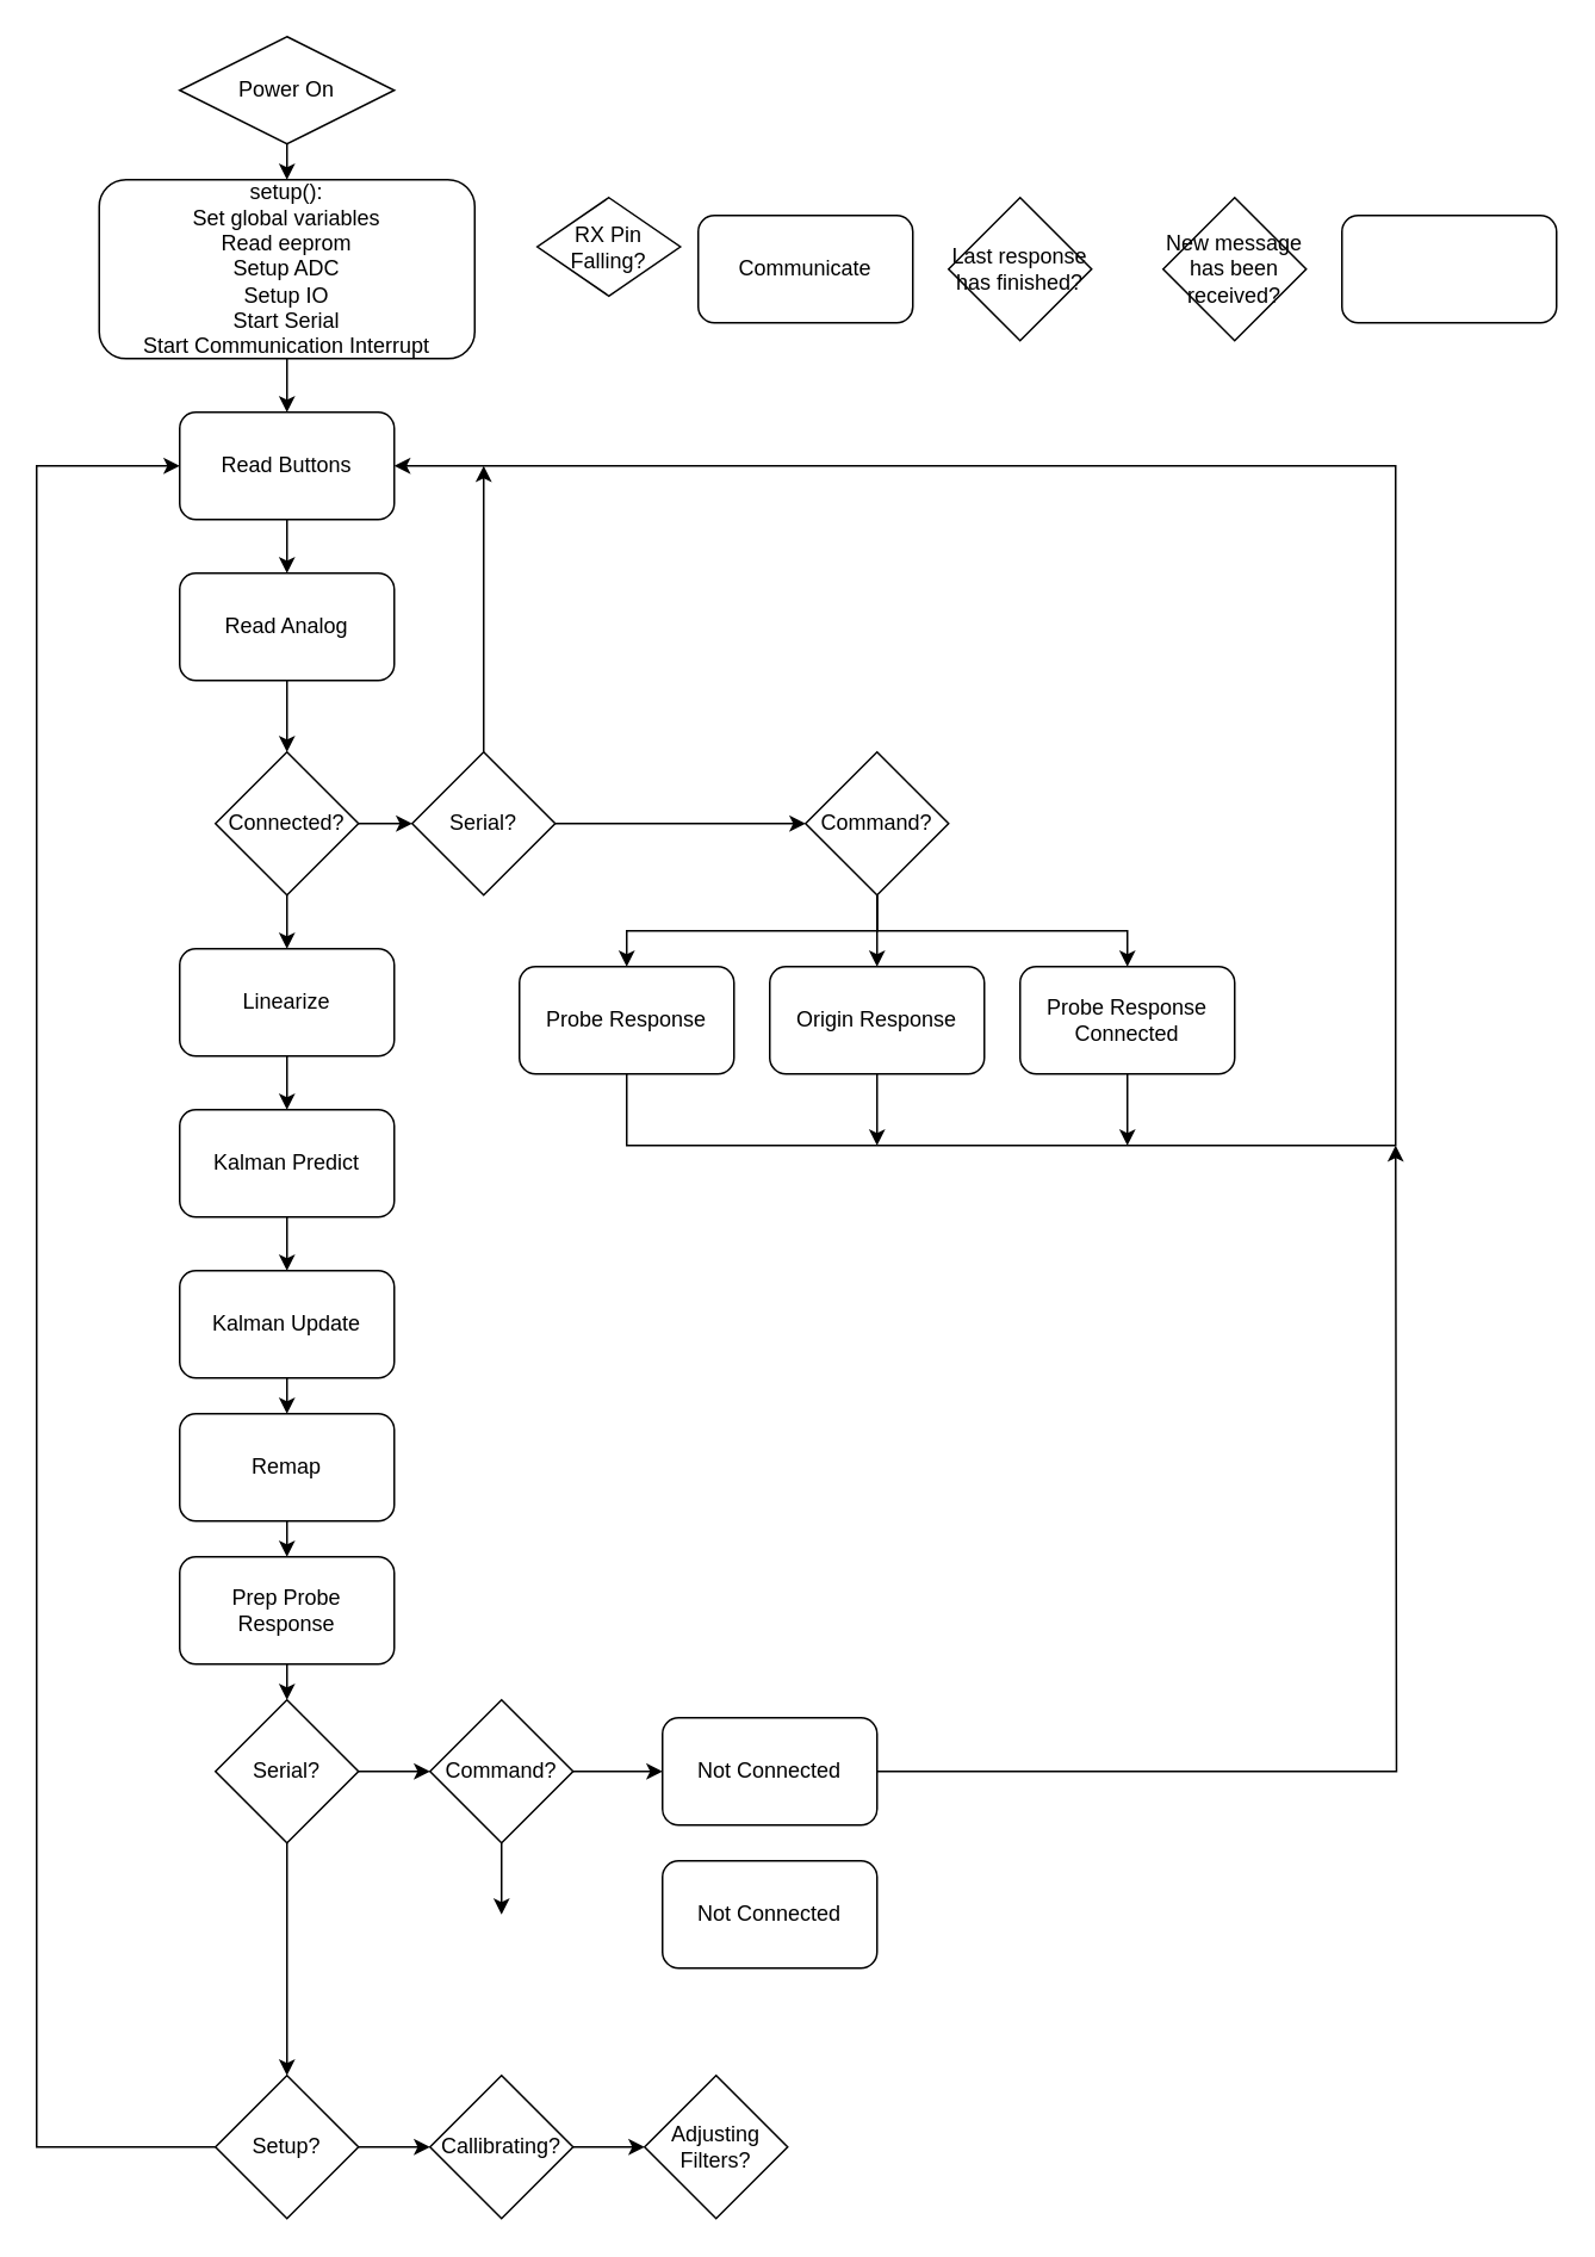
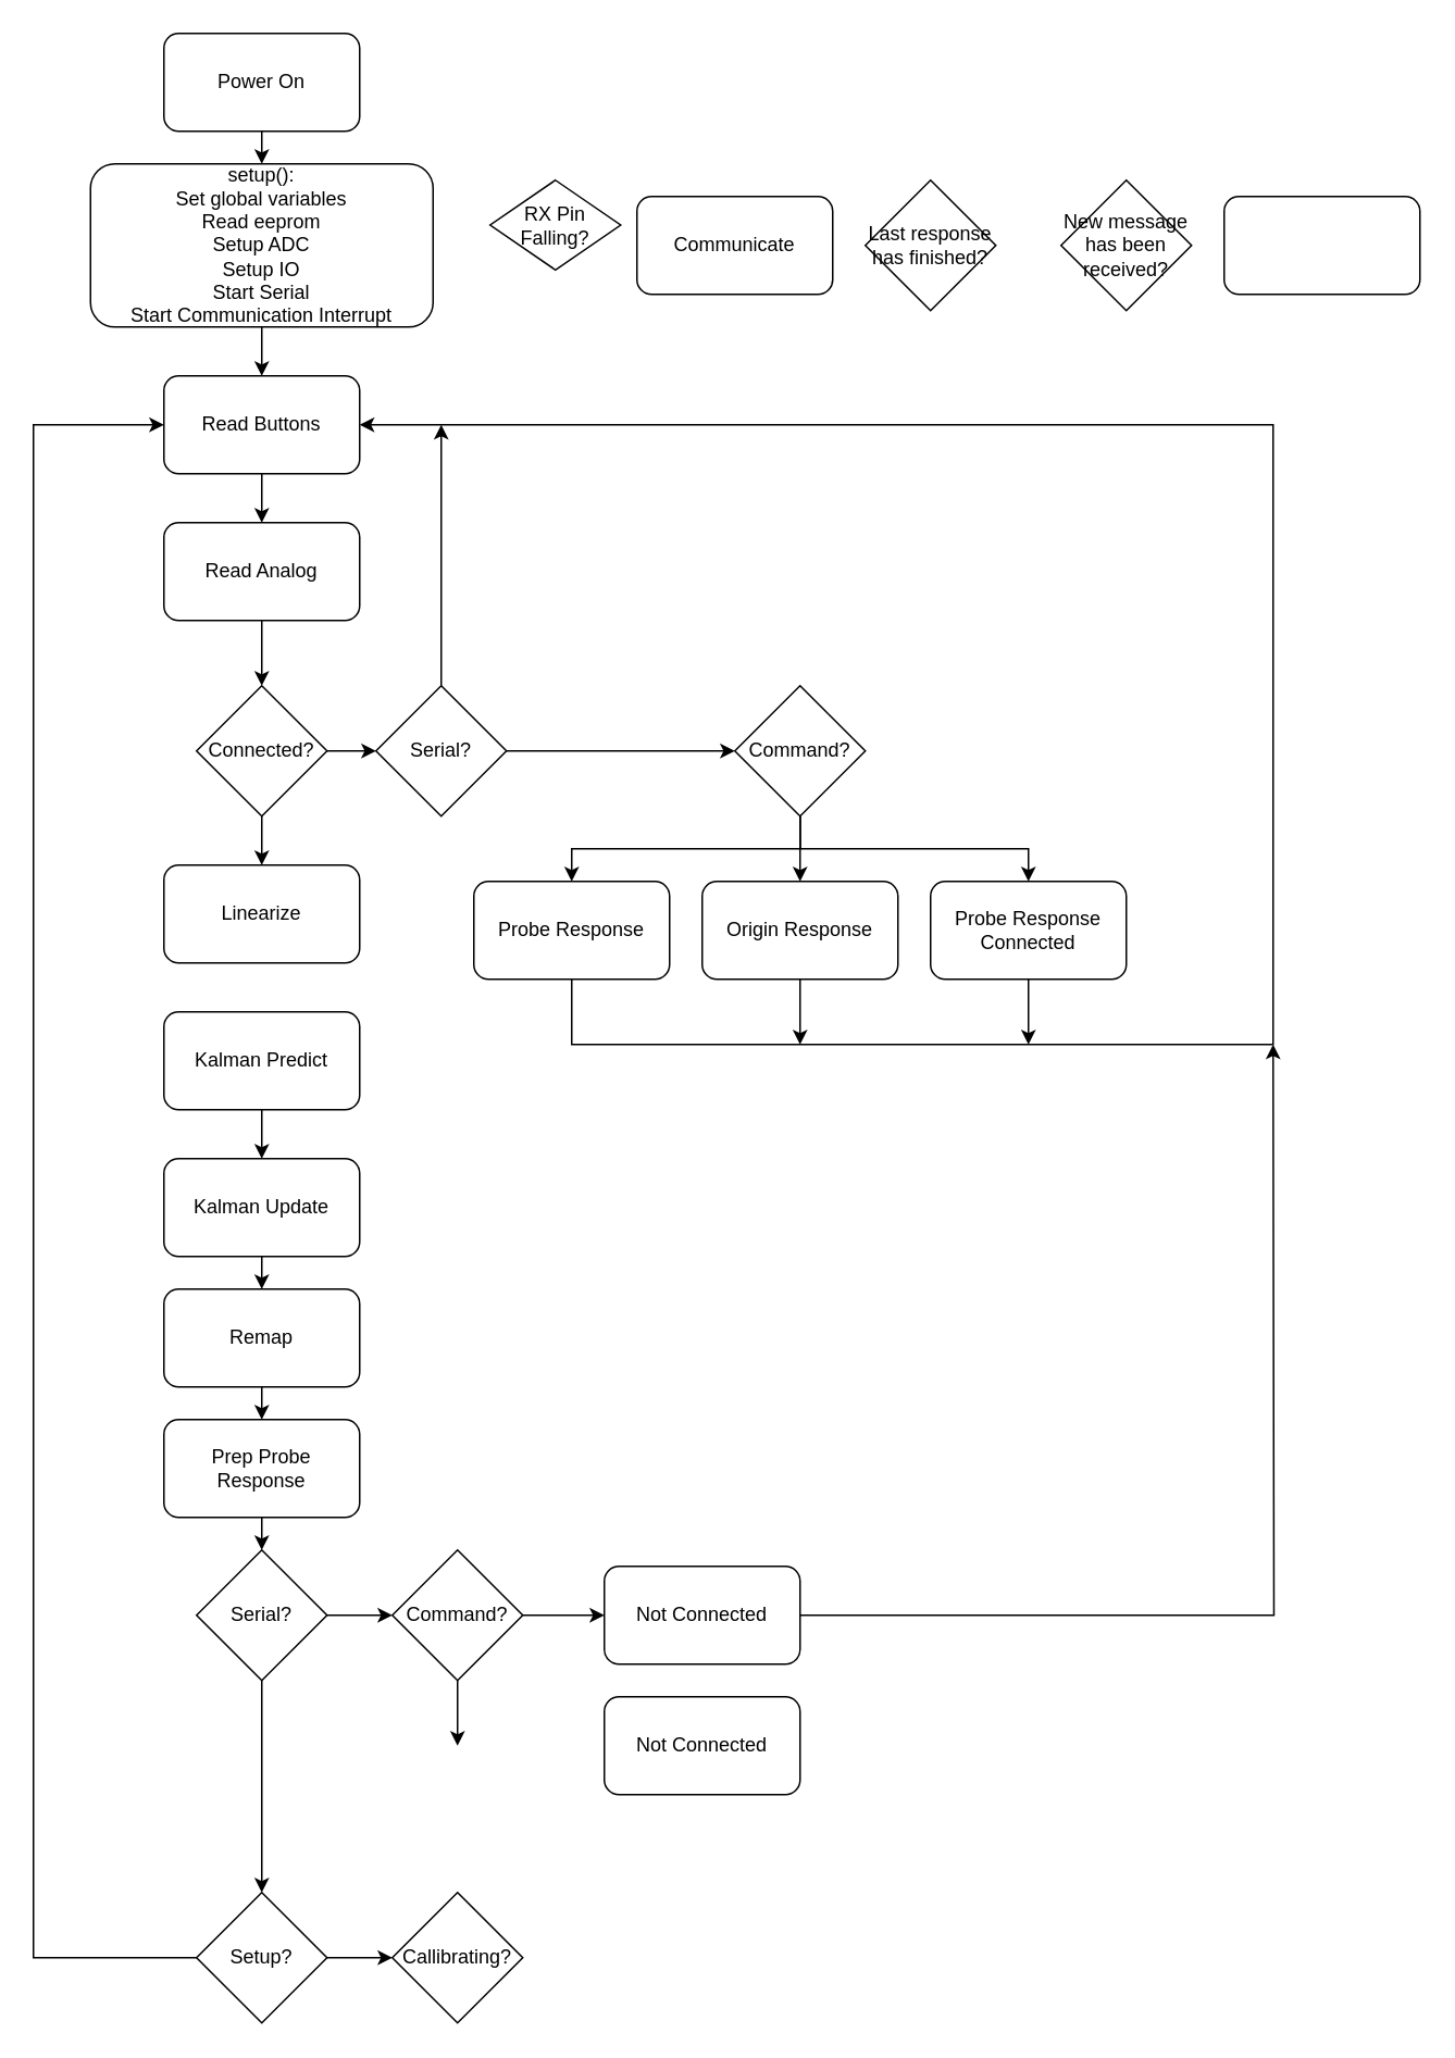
  <mxCell id="0" />
  <mxCell id="1" parent="0" />
  <mxCell id="2" style="edgeStyle=orthogonalEdgeStyle;rounded=0;orthogonalLoop=1;jettySize=auto;html=1;exitX=0.5;exitY=1;exitDx=0;exitDy=0;entryX=0.5;entryY=0;entryDx=0;entryDy=0;" parent="1" source="3" target="5" edge="1"><mxGeometry relative="1" as="geometry" /></mxCell>
- <mxCell id="3" value="Power On" style="rhombus;whiteSpace=wrap;html=1;" parent="1" vertex="1"><mxGeometry x="100" y="20" width="120" height="60" as="geometry" /></mxCell>
+ <mxCell id="3" value="Power On" style="rounded=1;whiteSpace=wrap;html=1;" parent="1" vertex="1"><mxGeometry x="100" y="20" width="120" height="60" as="geometry" /></mxCell>
  <mxCell id="4" style="edgeStyle=orthogonalEdgeStyle;rounded=0;orthogonalLoop=1;jettySize=auto;html=1;exitX=0.5;exitY=1;exitDx=0;exitDy=0;entryX=0.5;entryY=0;entryDx=0;entryDy=0;" parent="1" source="5" target="23" edge="1"><mxGeometry relative="1" as="geometry" /></mxCell>
  <mxCell id="5" value="setup():&lt;br&gt;Set global variables&lt;br&gt;Read eeprom&lt;br&gt;Setup ADC&lt;br&gt;Setup IO&lt;br&gt;Start Serial&lt;br&gt;Start Communication Interrupt" style="rounded=1;whiteSpace=wrap;html=1;" parent="1" vertex="1"><mxGeometry x="55" y="100" width="210" height="100" as="geometry" /></mxCell>
  <mxCell id="6" style="edgeStyle=orthogonalEdgeStyle;rounded=0;orthogonalLoop=1;jettySize=auto;html=1;exitX=1;exitY=0.5;exitDx=0;exitDy=0;entryX=0;entryY=0.5;entryDx=0;entryDy=0;" parent="1" source="8" edge="1"><mxGeometry relative="1" as="geometry"><mxPoint x="230" y="460" as="targetPoint" /></mxGeometry></mxCell>
  <mxCell id="7" style="edgeStyle=orthogonalEdgeStyle;rounded=0;orthogonalLoop=1;jettySize=auto;html=1;exitX=0.5;exitY=1;exitDx=0;exitDy=0;entryX=0.5;entryY=0;entryDx=0;entryDy=0;" parent="1" source="8" target="21" edge="1"><mxGeometry relative="1" as="geometry" /></mxCell>
  <mxCell id="8" value="Connected?" style="rhombus;whiteSpace=wrap;html=1;" parent="1" vertex="1"><mxGeometry x="120" y="420" width="80" height="80" as="geometry" /></mxCell>
  <mxCell id="9" style="edgeStyle=orthogonalEdgeStyle;rounded=0;orthogonalLoop=1;jettySize=auto;html=1;entryX=0;entryY=0.5;entryDx=0;entryDy=0;exitX=1;exitY=0.5;exitDx=0;exitDy=0;" parent="1" source="27" target="13" edge="1"><mxGeometry relative="1" as="geometry"><mxPoint x="410" y="460" as="sourcePoint" /></mxGeometry></mxCell>
  <mxCell id="10" style="edgeStyle=orthogonalEdgeStyle;rounded=0;orthogonalLoop=1;jettySize=auto;html=1;exitX=0.5;exitY=1;exitDx=0;exitDy=0;entryX=0.5;entryY=0;entryDx=0;entryDy=0;" parent="1" source="13" target="17" edge="1"><mxGeometry relative="1" as="geometry" /></mxCell>
  <mxCell id="11" style="edgeStyle=orthogonalEdgeStyle;rounded=0;orthogonalLoop=1;jettySize=auto;html=1;exitX=0.5;exitY=1;exitDx=0;exitDy=0;entryX=0.5;entryY=0;entryDx=0;entryDy=0;" parent="1" source="13" target="15" edge="1"><mxGeometry relative="1" as="geometry" /></mxCell>
  <mxCell id="12" style="edgeStyle=orthogonalEdgeStyle;rounded=0;orthogonalLoop=1;jettySize=auto;html=1;exitX=0.5;exitY=1;exitDx=0;exitDy=0;entryX=0.5;entryY=0;entryDx=0;entryDy=0;" parent="1" source="13" target="19" edge="1"><mxGeometry relative="1" as="geometry" /></mxCell>
  <mxCell id="13" value="Command?" style="rhombus;whiteSpace=wrap;html=1;" parent="1" vertex="1"><mxGeometry x="450" y="420" width="80" height="80" as="geometry" /></mxCell>
  <mxCell id="14" style="edgeStyle=orthogonalEdgeStyle;rounded=0;orthogonalLoop=1;jettySize=auto;html=1;exitX=0.5;exitY=1;exitDx=0;exitDy=0;entryX=1;entryY=0.5;entryDx=0;entryDy=0;" parent="1" source="15" target="23" edge="1"><mxGeometry relative="1" as="geometry"><mxPoint x="840" y="270" as="targetPoint" /><Array as="points"><mxPoint x="350" y="640" /><mxPoint x="780" y="640" /><mxPoint x="780" y="260" /></Array></mxGeometry></mxCell>
  <mxCell id="15" value="Probe Response" style="rounded=1;whiteSpace=wrap;html=1;" parent="1" vertex="1"><mxGeometry x="290" y="540" width="120" height="60" as="geometry" /></mxCell>
  <mxCell id="16" style="edgeStyle=orthogonalEdgeStyle;rounded=0;orthogonalLoop=1;jettySize=auto;html=1;exitX=0.5;exitY=1;exitDx=0;exitDy=0;" parent="1" source="17" edge="1"><mxGeometry relative="1" as="geometry"><mxPoint x="490" y="640" as="targetPoint" /></mxGeometry></mxCell>
  <mxCell id="17" value="Origin Response" style="rounded=1;whiteSpace=wrap;html=1;" parent="1" vertex="1"><mxGeometry x="430" y="540" width="120" height="60" as="geometry" /></mxCell>
  <mxCell id="18" style="edgeStyle=orthogonalEdgeStyle;rounded=0;orthogonalLoop=1;jettySize=auto;html=1;exitX=0.5;exitY=1;exitDx=0;exitDy=0;" parent="1" source="19" edge="1"><mxGeometry relative="1" as="geometry"><mxPoint x="630" y="640" as="targetPoint" /></mxGeometry></mxCell>
  <mxCell id="19" value="Probe Response&lt;br&gt;Connected" style="rounded=1;whiteSpace=wrap;html=1;" parent="1" vertex="1"><mxGeometry x="570" y="540" width="120" height="60" as="geometry" /></mxCell>
- <mxCell id="20" style="edgeStyle=orthogonalEdgeStyle;rounded=0;orthogonalLoop=1;jettySize=auto;html=1;exitX=0.5;exitY=1;exitDx=0;exitDy=0;entryX=0.5;entryY=0;entryDx=0;entryDy=0;" parent="1" source="21" target="29" edge="1"><mxGeometry relative="1" as="geometry" /></mxCell>
  <mxCell id="21" value="Linearize" style="rounded=1;whiteSpace=wrap;html=1;" parent="1" vertex="1"><mxGeometry x="100" y="530" width="120" height="60" as="geometry" /></mxCell>
  <mxCell id="22" style="edgeStyle=orthogonalEdgeStyle;rounded=0;orthogonalLoop=1;jettySize=auto;html=1;exitX=0.5;exitY=1;exitDx=0;exitDy=0;entryX=0.5;entryY=0;entryDx=0;entryDy=0;" parent="1" source="23" target="25" edge="1"><mxGeometry relative="1" as="geometry" /></mxCell>
  <mxCell id="23" value="Read Buttons" style="rounded=1;whiteSpace=wrap;html=1;" parent="1" vertex="1"><mxGeometry x="100" y="230" width="120" height="60" as="geometry" /></mxCell>
  <mxCell id="24" style="edgeStyle=orthogonalEdgeStyle;rounded=0;orthogonalLoop=1;jettySize=auto;html=1;exitX=0.5;exitY=1;exitDx=0;exitDy=0;entryX=0.5;entryY=0;entryDx=0;entryDy=0;" parent="1" source="25" target="8" edge="1"><mxGeometry relative="1" as="geometry" /></mxCell>
  <mxCell id="25" value="Read Analog" style="rounded=1;whiteSpace=wrap;html=1;" parent="1" vertex="1"><mxGeometry x="100" y="320" width="120" height="60" as="geometry" /></mxCell>
  <mxCell id="26" style="edgeStyle=orthogonalEdgeStyle;rounded=0;orthogonalLoop=1;jettySize=auto;html=1;exitX=0.5;exitY=0;exitDx=0;exitDy=0;" parent="1" source="27" edge="1"><mxGeometry relative="1" as="geometry"><mxPoint x="270" y="260" as="targetPoint" /></mxGeometry></mxCell>
  <mxCell id="27" value="Serial?" style="rhombus;whiteSpace=wrap;html=1;" parent="1" vertex="1"><mxGeometry x="230" y="420" width="80" height="80" as="geometry" /></mxCell>
  <mxCell id="28" style="edgeStyle=orthogonalEdgeStyle;rounded=0;orthogonalLoop=1;jettySize=auto;html=1;exitX=0.5;exitY=1;exitDx=0;exitDy=0;entryX=0.5;entryY=0;entryDx=0;entryDy=0;" parent="1" source="29" target="31" edge="1"><mxGeometry relative="1" as="geometry" /></mxCell>
  <mxCell id="29" value="Kalman Predict" style="rounded=1;whiteSpace=wrap;html=1;" parent="1" vertex="1"><mxGeometry x="100" y="620" width="120" height="60" as="geometry" /></mxCell>
  <mxCell id="30" style="edgeStyle=orthogonalEdgeStyle;rounded=0;orthogonalLoop=1;jettySize=auto;html=1;exitX=0.5;exitY=1;exitDx=0;exitDy=0;entryX=0.5;entryY=0;entryDx=0;entryDy=0;" parent="1" source="31" target="41" edge="1"><mxGeometry relative="1" as="geometry" /></mxCell>
  <mxCell id="31" value="Kalman Update" style="rounded=1;whiteSpace=wrap;html=1;" parent="1" vertex="1"><mxGeometry x="100" y="710" width="120" height="60" as="geometry" /></mxCell>
  <mxCell id="32" style="edgeStyle=orthogonalEdgeStyle;rounded=0;orthogonalLoop=1;jettySize=auto;html=1;exitX=0.5;exitY=1;exitDx=0;exitDy=0;entryX=0.5;entryY=0;entryDx=0;entryDy=0;" parent="1" source="33" target="44" edge="1"><mxGeometry relative="1" as="geometry" /></mxCell>
  <mxCell id="33" value="Prep Probe Response" style="rounded=1;whiteSpace=wrap;html=1;" parent="1" vertex="1"><mxGeometry x="100" y="870" width="120" height="60" as="geometry" /></mxCell>
  <mxCell id="34" style="edgeStyle=orthogonalEdgeStyle;rounded=0;orthogonalLoop=1;jettySize=auto;html=1;exitX=0;exitY=0.5;exitDx=0;exitDy=0;entryX=0;entryY=0.5;entryDx=0;entryDy=0;" parent="1" source="36" target="23" edge="1"><mxGeometry relative="1" as="geometry"><Array as="points"><mxPoint x="20" y="1200" /><mxPoint x="20" y="260" /></Array></mxGeometry></mxCell>
  <mxCell id="35" style="edgeStyle=orthogonalEdgeStyle;rounded=0;orthogonalLoop=1;jettySize=auto;html=1;exitX=1;exitY=0.5;exitDx=0;exitDy=0;entryX=0;entryY=0.5;entryDx=0;entryDy=0;" parent="1" source="36" target="38" edge="1"><mxGeometry relative="1" as="geometry" /></mxCell>
  <mxCell id="36" value="Setup?" style="rhombus;whiteSpace=wrap;html=1;" parent="1" vertex="1"><mxGeometry x="120" y="1160" width="80" height="80" as="geometry" /></mxCell>
- <mxCell id="37" style="edgeStyle=orthogonalEdgeStyle;rounded=0;orthogonalLoop=1;jettySize=auto;html=1;exitX=1;exitY=0.5;exitDx=0;exitDy=0;entryX=0;entryY=0.5;entryDx=0;entryDy=0;" parent="1" source="38" target="39" edge="1"><mxGeometry relative="1" as="geometry" /></mxCell>
  <mxCell id="38" value="Callibrating?" style="rhombus;whiteSpace=wrap;html=1;" parent="1" vertex="1"><mxGeometry x="240" y="1160" width="80" height="80" as="geometry" /></mxCell>
- <mxCell id="39" value="Adjusting Filters?" style="rhombus;whiteSpace=wrap;html=1;" parent="1" vertex="1"><mxGeometry x="360" y="1160" width="80" height="80" as="geometry" /></mxCell>
  <mxCell id="40" style="edgeStyle=orthogonalEdgeStyle;rounded=0;orthogonalLoop=1;jettySize=auto;html=1;exitX=0.5;exitY=1;exitDx=0;exitDy=0;entryX=0.5;entryY=0;entryDx=0;entryDy=0;" parent="1" source="41" target="33" edge="1"><mxGeometry relative="1" as="geometry" /></mxCell>
  <mxCell id="41" value="Remap" style="rounded=1;whiteSpace=wrap;html=1;" parent="1" vertex="1"><mxGeometry x="100" y="790" width="120" height="60" as="geometry" /></mxCell>
  <mxCell id="42" style="edgeStyle=orthogonalEdgeStyle;rounded=0;orthogonalLoop=1;jettySize=auto;html=1;exitX=0.5;exitY=1;exitDx=0;exitDy=0;entryX=0.5;entryY=0;entryDx=0;entryDy=0;" parent="1" source="44" target="36" edge="1"><mxGeometry relative="1" as="geometry" /></mxCell>
  <mxCell id="43" style="edgeStyle=orthogonalEdgeStyle;rounded=0;orthogonalLoop=1;jettySize=auto;html=1;exitX=1;exitY=0.5;exitDx=0;exitDy=0;entryX=0;entryY=0.5;entryDx=0;entryDy=0;" parent="1" source="44" target="47" edge="1"><mxGeometry relative="1" as="geometry"><mxPoint x="260" y="990.167" as="targetPoint" /></mxGeometry></mxCell>
  <mxCell id="44" value="Serial?" style="rhombus;whiteSpace=wrap;html=1;" parent="1" vertex="1"><mxGeometry x="120" y="950" width="80" height="80" as="geometry" /></mxCell>
  <mxCell id="45" style="edgeStyle=orthogonalEdgeStyle;rounded=0;orthogonalLoop=1;jettySize=auto;html=1;" parent="1" source="47" edge="1"><mxGeometry relative="1" as="geometry"><mxPoint x="370" y="990" as="targetPoint" /></mxGeometry></mxCell>
  <mxCell id="46" style="edgeStyle=orthogonalEdgeStyle;rounded=0;orthogonalLoop=1;jettySize=auto;html=1;" parent="1" source="47" edge="1"><mxGeometry relative="1" as="geometry"><mxPoint x="280" y="1070" as="targetPoint" /></mxGeometry></mxCell>
  <mxCell id="47" value="Command?" style="rhombus;whiteSpace=wrap;html=1;" parent="1" vertex="1"><mxGeometry x="240" y="950" width="80" height="80" as="geometry" /></mxCell>
  <mxCell id="48" style="edgeStyle=orthogonalEdgeStyle;rounded=0;orthogonalLoop=1;jettySize=auto;html=1;" parent="1" source="49" edge="1"><mxGeometry relative="1" as="geometry"><mxPoint x="780" y="640" as="targetPoint" /></mxGeometry></mxCell>
  <mxCell id="49" value="Not Connected" style="rounded=1;whiteSpace=wrap;html=1;" parent="1" vertex="1"><mxGeometry x="370" y="960" width="120" height="60" as="geometry" /></mxCell>
  <mxCell id="50" value="Not Connected" style="rounded=1;whiteSpace=wrap;html=1;" parent="1" vertex="1"><mxGeometry x="370" y="1040" width="120" height="60" as="geometry" /></mxCell>
  <mxCell id="51" value="RX Pin Falling?" style="rhombus;whiteSpace=wrap;html=1;" vertex="1" parent="1"><mxGeometry x="300" y="110" width="80" height="55" as="geometry" /></mxCell>
  <mxCell id="52" value="Last response has finished?" style="rhombus;whiteSpace=wrap;html=1;" vertex="1" parent="1"><mxGeometry x="530" y="110" width="80" height="80" as="geometry" /></mxCell>
  <mxCell id="53" value="Communicate" style="rounded=1;whiteSpace=wrap;html=1;" vertex="1" parent="1"><mxGeometry x="390" y="120" width="120" height="60" as="geometry" /></mxCell>
  <mxCell id="54" value="New message has been received?" style="rhombus;whiteSpace=wrap;html=1;" vertex="1" parent="1"><mxGeometry x="650" y="110" width="80" height="80" as="geometry" /></mxCell>
  <mxCell id="55" value="" style="rounded=1;whiteSpace=wrap;html=1;" vertex="1" parent="1"><mxGeometry x="750" y="120" width="120" height="60" as="geometry" /></mxCell>
